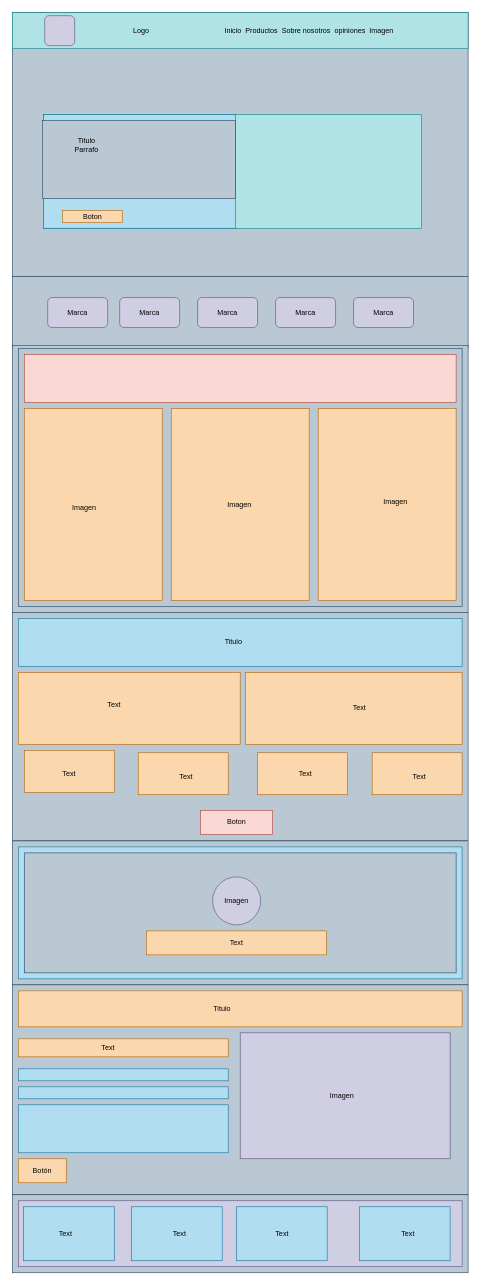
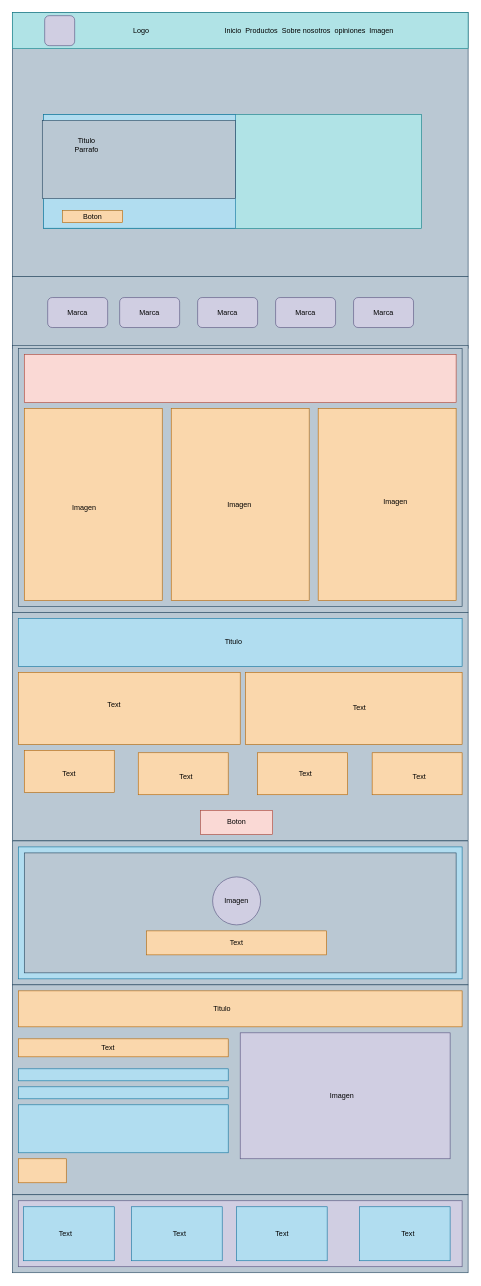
  <mxCell id="0" />
  <mxCell id="1" parent="0" />
  <mxCell id="2" value="" style="rounded=0;whiteSpace=wrap;html=1;fillColor=#bac8d3;strokeColor=#23445d;" parent="1" vertex="1"><mxGeometry x="20" width="760" height="440" as="geometry" y="20" /></mxCell>
  <mxCell id="3" value="" style="rounded=0;whiteSpace=wrap;html=1;fillStyle=auto;fillColor=#b0e3e6;strokeColor=#0e8088;" parent="1" vertex="1"><mxGeometry x="20" width="760" height="60" as="geometry" y="20" /></mxCell>
  <mxCell id="4" value="" style="rounded=1;whiteSpace=wrap;html=1;fillColor=#d0cee2;strokeColor=#56517e;" parent="1" vertex="1"><mxGeometry x="74" y="25" width="50" height="50" as="geometry" /></mxCell>
  <mxCell id="5" value="Logo" style="text;html=1;align=center;verticalAlign=middle;whiteSpace=wrap;rounded=0;" parent="1" vertex="1"><mxGeometry x="205" y="35" width="60" height="30" as="geometry" /></mxCell>
  <mxCell id="6" value="Inicio&amp;nbsp; Productos&amp;nbsp; Sobre nosotros&amp;nbsp; opiniones&amp;nbsp; Imagen" style="text;html=1;align=center;verticalAlign=middle;whiteSpace=wrap;rounded=0;" parent="1" vertex="1"><mxGeometry x="320" y="35" width="390" height="30" as="geometry" /></mxCell>
  <mxCell id="7" value="" style="rounded=0;whiteSpace=wrap;html=1;fillColor=#b0e3e6;strokeColor=#0e8088;" parent="1" vertex="1"><mxGeometry x="72" y="190" width="630" height="190" as="geometry" /></mxCell>
  <mxCell id="8" value="" style="rounded=0;whiteSpace=wrap;html=1;fillColor=#b1ddf0;strokeColor=#10739e;" parent="1" vertex="1"><mxGeometry x="72" y="190" width="320" height="189.41" as="geometry" /></mxCell>
  <mxCell id="9" value="" style="rounded=0;whiteSpace=wrap;html=1;fillColor=#fad7ac;strokeColor=#b46504;" parent="1" vertex="1"><mxGeometry x="104" y="350" width="100" height="20" as="geometry" /></mxCell>
  <mxCell id="10" value="" style="rounded=0;whiteSpace=wrap;html=1;fillColor=#bac8d3;strokeColor=#23445d;" parent="1" vertex="1"><mxGeometry x="70" y="200" width="322" height="130" as="geometry" /></mxCell>
  <mxCell id="11" value="Titulo&lt;br&gt;Parrafo" style="text;html=1;align=center;verticalAlign=middle;whiteSpace=wrap;rounded=0;" parent="1" vertex="1"><mxGeometry x="114" y="225" width="60" height="30" as="geometry" /></mxCell>
  <mxCell id="12" value="Boton" style="text;html=1;align=center;verticalAlign=middle;whiteSpace=wrap;rounded=0;" parent="1" vertex="1"><mxGeometry x="124" y="345" width="60" height="30" as="geometry" /></mxCell>
  <mxCell id="13" value="" style="rounded=0;whiteSpace=wrap;html=1;fillColor=#bac8d3;strokeColor=#23445d;" parent="1" vertex="1"><mxGeometry x="20" y="460" width="760" height="120" as="geometry" /></mxCell>
  <mxCell id="14" value="" style="rounded=1;whiteSpace=wrap;html=1;fillColor=#d0cee2;strokeColor=#56517e;" parent="1" vertex="1"><mxGeometry x="79" y="495" width="100" height="50" as="geometry" /></mxCell>
  <mxCell id="15" value="" style="rounded=1;whiteSpace=wrap;html=1;fillColor=#d0cee2;strokeColor=#56517e;" parent="1" vertex="1"><mxGeometry x="199" y="495" width="100" height="50" as="geometry" /></mxCell>
  <mxCell id="16" value="" style="rounded=1;whiteSpace=wrap;html=1;fillColor=#d0cee2;strokeColor=#56517e;" parent="1" vertex="1"><mxGeometry x="329" y="495" width="100" height="50" as="geometry" /></mxCell>
  <mxCell id="17" value="" style="rounded=1;whiteSpace=wrap;html=1;fillColor=#d0cee2;strokeColor=#56517e;" parent="1" vertex="1"><mxGeometry x="459" y="495" width="100" height="50" as="geometry" /></mxCell>
  <mxCell id="18" value="" style="rounded=1;whiteSpace=wrap;html=1;fillColor=#d0cee2;strokeColor=#56517e;" parent="1" vertex="1"><mxGeometry x="589" y="495" width="100" height="50" as="geometry" /></mxCell>
  <mxCell id="19" value="Marca" style="text;html=1;align=center;verticalAlign=middle;whiteSpace=wrap;rounded=0;fillColor=none;" parent="1" vertex="1"><mxGeometry x="99" y="505" width="60" height="30" as="geometry" /></mxCell>
  <mxCell id="20" value="Marca" style="text;html=1;align=center;verticalAlign=middle;whiteSpace=wrap;rounded=0;" parent="1" vertex="1"><mxGeometry x="219" y="505" width="60" height="30" as="geometry" /></mxCell>
  <mxCell id="21" value="Marca" style="text;html=1;align=center;verticalAlign=middle;whiteSpace=wrap;rounded=0;fillColor=none;" parent="1" vertex="1"><mxGeometry x="349" y="505" width="60" height="30" as="geometry" /></mxCell>
  <mxCell id="22" value="Marca" style="text;html=1;align=center;verticalAlign=middle;whiteSpace=wrap;rounded=0;" parent="1" vertex="1"><mxGeometry x="479" y="505" width="60" height="30" as="geometry" /></mxCell>
  <mxCell id="23" value="Marca" style="text;html=1;align=center;verticalAlign=middle;whiteSpace=wrap;rounded=0;" parent="1" vertex="1"><mxGeometry x="609" y="505" width="60" height="30" as="geometry" /></mxCell>
  <mxCell id="24" value="" style="rounded=0;whiteSpace=wrap;html=1;fillColor=#bac8d3;strokeColor=#23445d;" parent="1" vertex="1"><mxGeometry x="20" y="575" width="760" height="445" as="geometry" /></mxCell>
  <mxCell id="25" value="" style="rounded=0;whiteSpace=wrap;html=1;fillColor=#bac8d3;strokeColor=#23445d;" parent="1" vertex="1"><mxGeometry x="30" y="580" width="740" height="430" as="geometry" /></mxCell>
  <mxCell id="26" value="" style="rounded=0;whiteSpace=wrap;html=1;fillColor=#fad9d5;strokeColor=#ae4132;" parent="1" vertex="1"><mxGeometry x="40" y="590" width="720" height="80" as="geometry" /></mxCell>
  <mxCell id="27" value="" style="rounded=0;whiteSpace=wrap;html=1;fillColor=#fad7ac;strokeColor=#b46504;" parent="1" vertex="1"><mxGeometry x="40" y="680" width="230" height="320" as="geometry" /></mxCell>
  <mxCell id="28" value="" style="rounded=0;whiteSpace=wrap;html=1;fillColor=#fad7ac;strokeColor=#b46504;" parent="1" vertex="1"><mxGeometry x="285" y="680" width="230" height="320" as="geometry" /></mxCell>
  <mxCell id="29" value="" style="rounded=0;whiteSpace=wrap;html=1;fillColor=#fad7ac;strokeColor=#b46504;" parent="1" vertex="1"><mxGeometry x="530" y="680" width="230" height="320" as="geometry" /></mxCell>
  <mxCell id="30" value="" style="rounded=0;whiteSpace=wrap;html=1;fillColor=#bac8d3;strokeColor=#23445d;" parent="1" vertex="1"><mxGeometry x="20" y="1020" width="760" height="380" as="geometry" /></mxCell>
  <mxCell id="31" value="" style="rounded=0;whiteSpace=wrap;html=1;fillColor=#b1ddf0;strokeColor=#10739e;" parent="1" vertex="1"><mxGeometry x="30" y="1030" width="740" height="80" as="geometry" /></mxCell>
  <mxCell id="32" value="" style="rounded=0;whiteSpace=wrap;html=1;fillColor=#fad7ac;strokeColor=#b46504;" parent="1" vertex="1"><mxGeometry x="30" y="1120" width="370" height="120" as="geometry" /></mxCell>
  <mxCell id="33" value="" style="rounded=0;whiteSpace=wrap;html=1;fillColor=#fad7ac;strokeColor=#b46504;" parent="1" vertex="1"><mxGeometry x="409" y="1120" width="361" height="120" as="geometry" /></mxCell>
  <mxCell id="34" value="" style="rounded=0;whiteSpace=wrap;html=1;fillColor=#fad7ac;strokeColor=#b46504;" parent="1" vertex="1"><mxGeometry x="40" y="1250" width="150" height="70" as="geometry" /></mxCell>
  <mxCell id="35" value="" style="rounded=0;whiteSpace=wrap;html=1;fillColor=#fad7ac;strokeColor=#b46504;" parent="1" vertex="1"><mxGeometry x="230" y="1254" width="150" height="70" as="geometry" /></mxCell>
  <mxCell id="36" value="" style="rounded=0;whiteSpace=wrap;html=1;fillColor=#fad7ac;strokeColor=#b46504;" parent="1" vertex="1"><mxGeometry x="429" y="1254" width="150" height="70" as="geometry" /></mxCell>
  <mxCell id="37" value="" style="rounded=0;whiteSpace=wrap;html=1;fillColor=#fad7ac;strokeColor=#b46504;" parent="1" vertex="1"><mxGeometry x="620" y="1254" width="150" height="70" as="geometry" /></mxCell>
  <mxCell id="38" value="" style="rounded=0;whiteSpace=wrap;html=1;fillColor=#bac8d3;strokeColor=#23445d;" parent="1" vertex="1"><mxGeometry x="20" y="1401" width="760" height="240" as="geometry" /></mxCell>
  <mxCell id="39" value="" style="rounded=0;whiteSpace=wrap;html=1;fillColor=#b1ddf0;strokeColor=#10739e;" parent="1" vertex="1"><mxGeometry x="30" y="1411" width="740" height="220" as="geometry" /></mxCell>
  <mxCell id="40" value="" style="rounded=0;whiteSpace=wrap;html=1;fillColor=#bac8d3;strokeColor=#23445d;" parent="1" vertex="1"><mxGeometry x="40" y="1421" width="720" height="200" as="geometry" /></mxCell>
  <mxCell id="41" value="" style="ellipse;whiteSpace=wrap;html=1;aspect=fixed;fillColor=#d0cee2;strokeColor=#56517e;" parent="1" vertex="1"><mxGeometry x="354" y="1461" width="80" height="80" as="geometry" /></mxCell>
  <mxCell id="42" value="" style="rounded=0;whiteSpace=wrap;html=1;fillColor=#fad7ac;strokeColor=#b46504;" parent="1" vertex="1"><mxGeometry x="244" y="1551" width="300" height="40" as="geometry" /></mxCell>
  <mxCell id="43" value="" style="rounded=0;whiteSpace=wrap;html=1;fillColor=#bac8d3;strokeColor=#23445d;" parent="1" vertex="1"><mxGeometry x="20" y="1641" width="760" height="350" as="geometry" /></mxCell>
  <mxCell id="44" value="" style="rounded=0;whiteSpace=wrap;html=1;fillColor=#fad7ac;strokeColor=#b46504;" parent="1" vertex="1"><mxGeometry x="30" y="1651" width="740" height="60" as="geometry" /></mxCell>
  <mxCell id="45" value="" style="rounded=0;whiteSpace=wrap;html=1;fillColor=#b1ddf0;strokeColor=#10739e;" parent="1" vertex="1"><mxGeometry x="30" y="1781" width="350" height="20" as="geometry" /></mxCell>
  <mxCell id="46" value="" style="rounded=0;whiteSpace=wrap;html=1;fillColor=#b1ddf0;strokeColor=#10739e;" parent="1" vertex="1"><mxGeometry x="30" y="1811" width="350" height="20" as="geometry" /></mxCell>
  <mxCell id="47" value="" style="rounded=0;whiteSpace=wrap;html=1;fillColor=#b1ddf0;strokeColor=#10739e;" parent="1" vertex="1"><mxGeometry x="30" y="1841" width="350" height="80" as="geometry" /></mxCell>
  <mxCell id="48" value="" style="rounded=0;whiteSpace=wrap;html=1;fillColor=#fad7ac;strokeColor=#b46504;" parent="1" vertex="1"><mxGeometry x="30" y="1931" width="80" height="40" as="geometry" /></mxCell>
  <mxCell id="49" value="" style="rounded=0;whiteSpace=wrap;html=1;fillColor=#d0cee2;strokeColor=#56517e;" parent="1" vertex="1"><mxGeometry x="400" y="1721" width="350" height="210" as="geometry" /></mxCell>
  <mxCell id="50" value="" style="rounded=0;whiteSpace=wrap;html=1;fillColor=#bac8d3;strokeColor=#23445d;" parent="1" vertex="1"><mxGeometry x="20" y="1991" width="760" height="130" as="geometry" /></mxCell>
  <mxCell id="51" value="" style="rounded=0;whiteSpace=wrap;html=1;fillColor=#d0cee2;strokeColor=#56517e;" parent="1" vertex="1"><mxGeometry x="30" y="2001" width="740" height="110" as="geometry" /></mxCell>
  <mxCell id="52" value="" style="rounded=0;whiteSpace=wrap;html=1;fillColor=#b1ddf0;strokeColor=#10739e;" parent="1" vertex="1"><mxGeometry x="39" y="2011" width="151" height="90" as="geometry" /></mxCell>
  <mxCell id="53" value="" style="rounded=0;whiteSpace=wrap;html=1;fillColor=#b1ddf0;strokeColor=#10739e;" parent="1" vertex="1"><mxGeometry x="219" y="2011" width="151" height="90" as="geometry" /></mxCell>
  <mxCell id="54" value="" style="rounded=0;whiteSpace=wrap;html=1;fillColor=#b1ddf0;strokeColor=#10739e;" parent="1" vertex="1"><mxGeometry x="394" y="2011" width="151" height="90" as="geometry" /></mxCell>
  <mxCell id="55" value="" style="rounded=0;whiteSpace=wrap;html=1;fillColor=#b1ddf0;strokeColor=#10739e;" parent="1" vertex="1"><mxGeometry x="599" y="2011" width="151" height="90" as="geometry" /></mxCell>
  <mxCell id="56" value="Imagen" style="text;html=1;align=center;verticalAlign=middle;whiteSpace=wrap;rounded=0;" parent="1" vertex="1"><mxGeometry x="110" y="830" width="60" height="30" as="geometry" /></mxCell>
  <mxCell id="57" value="Imagen" style="text;html=1;align=center;verticalAlign=middle;whiteSpace=wrap;rounded=0;" parent="1" vertex="1"><mxGeometry x="369" y="825" width="60" height="30" as="geometry" /></mxCell>
  <mxCell id="58" value="Imagen" style="text;html=1;align=center;verticalAlign=middle;whiteSpace=wrap;rounded=0;" parent="1" vertex="1"><mxGeometry x="629" y="820" width="60" height="30" as="geometry" /></mxCell>
  <mxCell id="59" value="Imagen" style="text;html=1;align=center;verticalAlign=middle;whiteSpace=wrap;rounded=0;" parent="1" vertex="1"><mxGeometry x="540" y="1811" width="60" height="30" as="geometry" /></mxCell>
  <mxCell id="60" value="Imagen" style="text;html=1;align=center;verticalAlign=middle;whiteSpace=wrap;rounded=0;" parent="1" vertex="1"><mxGeometry x="364" y="1486" width="60" height="30" as="geometry" /></mxCell>
  <mxCell id="61" value="Titulo" style="text;html=1;align=center;verticalAlign=middle;whiteSpace=wrap;rounded=0;" parent="1" vertex="1"><mxGeometry x="340" y="1666" width="60" height="30" as="geometry" /></mxCell>
- <mxCell id="62" value="Botón" style="text;html=1;align=center;verticalAlign=middle;whiteSpace=wrap;rounded=0;fillColor=none;" parent="1" vertex="1"><mxGeometry x="40" y="1936" width="60" height="30" as="geometry" /></mxCell>
  <mxCell id="63" value="" style="rounded=0;whiteSpace=wrap;html=1;fillColor=#fad7ac;strokeColor=#b46504;" parent="1" vertex="1"><mxGeometry x="30" y="1731" width="350" height="30" as="geometry" /></mxCell>
  <mxCell id="64" value="Text" style="text;html=1;align=center;verticalAlign=middle;whiteSpace=wrap;rounded=0;" parent="1" vertex="1"><mxGeometry x="150" y="1731" width="60" height="30" as="geometry" /></mxCell>
  <mxCell id="65" value="Titulo" style="text;html=1;align=center;verticalAlign=middle;whiteSpace=wrap;rounded=0;" parent="1" vertex="1"><mxGeometry x="359" y="1055" width="60" height="30" as="geometry" /></mxCell>
  <mxCell id="66" value="Text" style="text;html=1;align=center;verticalAlign=middle;whiteSpace=wrap;rounded=0;" parent="1" vertex="1"><mxGeometry x="160" y="1159" width="60" height="30" as="geometry" /></mxCell>
  <mxCell id="67" value="Text" style="text;html=1;align=center;verticalAlign=middle;whiteSpace=wrap;rounded=0;" parent="1" vertex="1"><mxGeometry x="569" y="1165" width="60" height="30" as="geometry" /></mxCell>
  <mxCell id="68" value="Text" style="text;html=1;align=center;verticalAlign=middle;whiteSpace=wrap;rounded=0;" parent="1" vertex="1"><mxGeometry x="85" y="1274" width="60" height="30" as="geometry" /></mxCell>
  <mxCell id="69" value="Text" style="text;html=1;align=center;verticalAlign=middle;whiteSpace=wrap;rounded=0;" parent="1" vertex="1"><mxGeometry x="280" y="1280" width="60" height="30" as="geometry" /></mxCell>
  <mxCell id="70" value="Text" style="text;html=1;align=center;verticalAlign=middle;whiteSpace=wrap;rounded=0;" parent="1" vertex="1"><mxGeometry x="479" y="1274" width="60" height="30" as="geometry" /></mxCell>
  <mxCell id="71" value="Text" style="text;html=1;align=center;verticalAlign=middle;whiteSpace=wrap;rounded=0;" parent="1" vertex="1"><mxGeometry x="669" y="1280" width="60" height="30" as="geometry" /></mxCell>
  <mxCell id="72" value="Text" style="text;html=1;align=center;verticalAlign=middle;whiteSpace=wrap;rounded=0;" parent="1" vertex="1"><mxGeometry x="364" y="1556" width="60" height="30" as="geometry" /></mxCell>
  <mxCell id="73" value="Text" style="text;html=1;align=center;verticalAlign=middle;whiteSpace=wrap;rounded=0;" parent="1" vertex="1"><mxGeometry x="79" y="2041" width="60" height="30" as="geometry" /></mxCell>
  <mxCell id="74" value="Text" style="text;html=1;align=center;verticalAlign=middle;whiteSpace=wrap;rounded=0;" parent="1" vertex="1"><mxGeometry x="269" y="2041" width="60" height="30" as="geometry" /></mxCell>
  <mxCell id="75" value="Text" style="text;html=1;align=center;verticalAlign=middle;whiteSpace=wrap;rounded=0;" parent="1" vertex="1"><mxGeometry x="439.5" y="2041" width="60" height="30" as="geometry" /></mxCell>
  <mxCell id="76" value="Text" style="text;html=1;align=center;verticalAlign=middle;whiteSpace=wrap;rounded=0;" parent="1" vertex="1"><mxGeometry x="650" y="2041" width="60" height="30" as="geometry" /></mxCell>
  <mxCell id="77" value="" style="rounded=0;whiteSpace=wrap;html=1;fillColor=#fad9d5;strokeColor=#ae4132;" parent="1" vertex="1"><mxGeometry x="334" y="1350" width="120" height="40" as="geometry" /></mxCell>
  <mxCell id="78" value="Boton" style="text;html=1;align=center;verticalAlign=middle;whiteSpace=wrap;rounded=0;" parent="1" vertex="1"><mxGeometry x="364" y="1355" width="60" height="30" as="geometry" /></mxCell>
